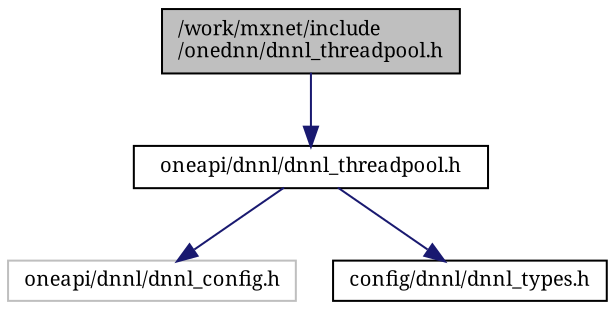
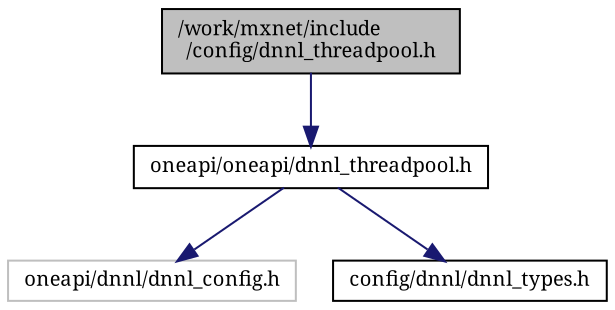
  digraph {
    fontname="Noto Serif"
    node [color=black fillcolor=white fontname="Noto Serif" fontsize=10 shape=record style=filled]
    edge [color=midnightblue fontname="Noto Serif" fontsize=10 labelfontname=Helvetica labelfontsize=10 style=solid]
-   n1 [fillcolor=grey75 fontcolor=black height=0.2 label="/work/mxnet/include\l/onednn/dnnl_threadpool.h" width=0.4]
-   n2 [height=0.2 label="oneapi/dnnl/dnnl_threadpool.h" width=0.4]
+   n1 [fillcolor=grey75 fontcolor=black height=0.2 label="/work/mxnet/include\l/config/dnnl_threadpool.h" width=0.4]
+   n2 [height=0.2 label="oneapi/oneapi/dnnl_threadpool.h" width=0.4]
    n3 [color=grey75 height=0.2 label="oneapi/dnnl/dnnl_config.h" width=0.4]
    n4 [height=0.2 label="config/dnnl/dnnl_types.h" width=0.4]
    n1 -> n2
    n2 -> n3
    n2 -> n4
  }
